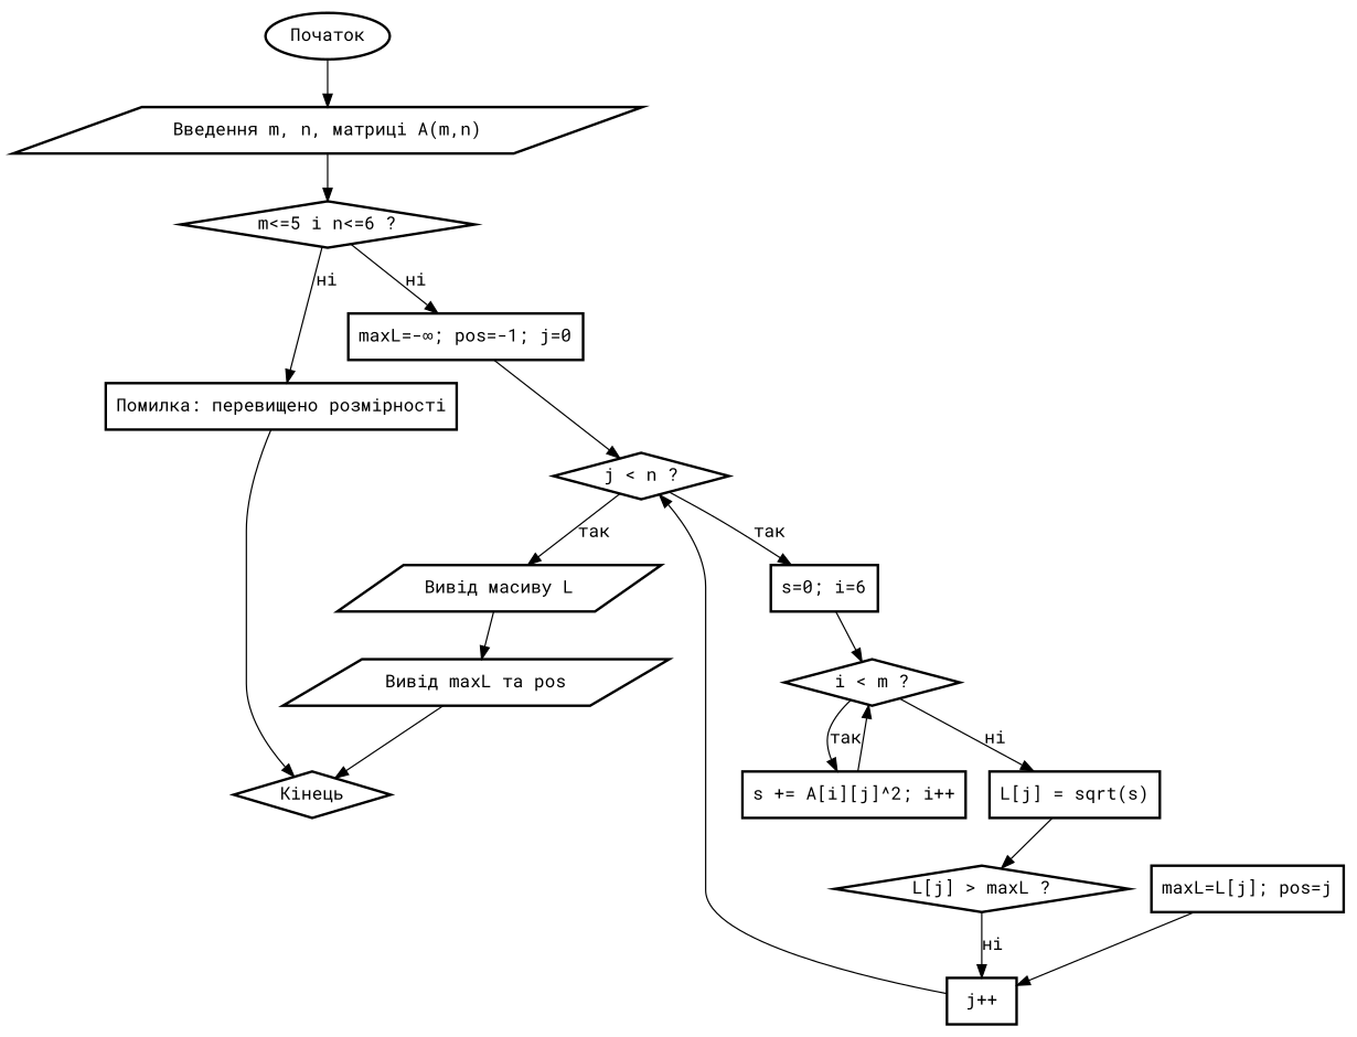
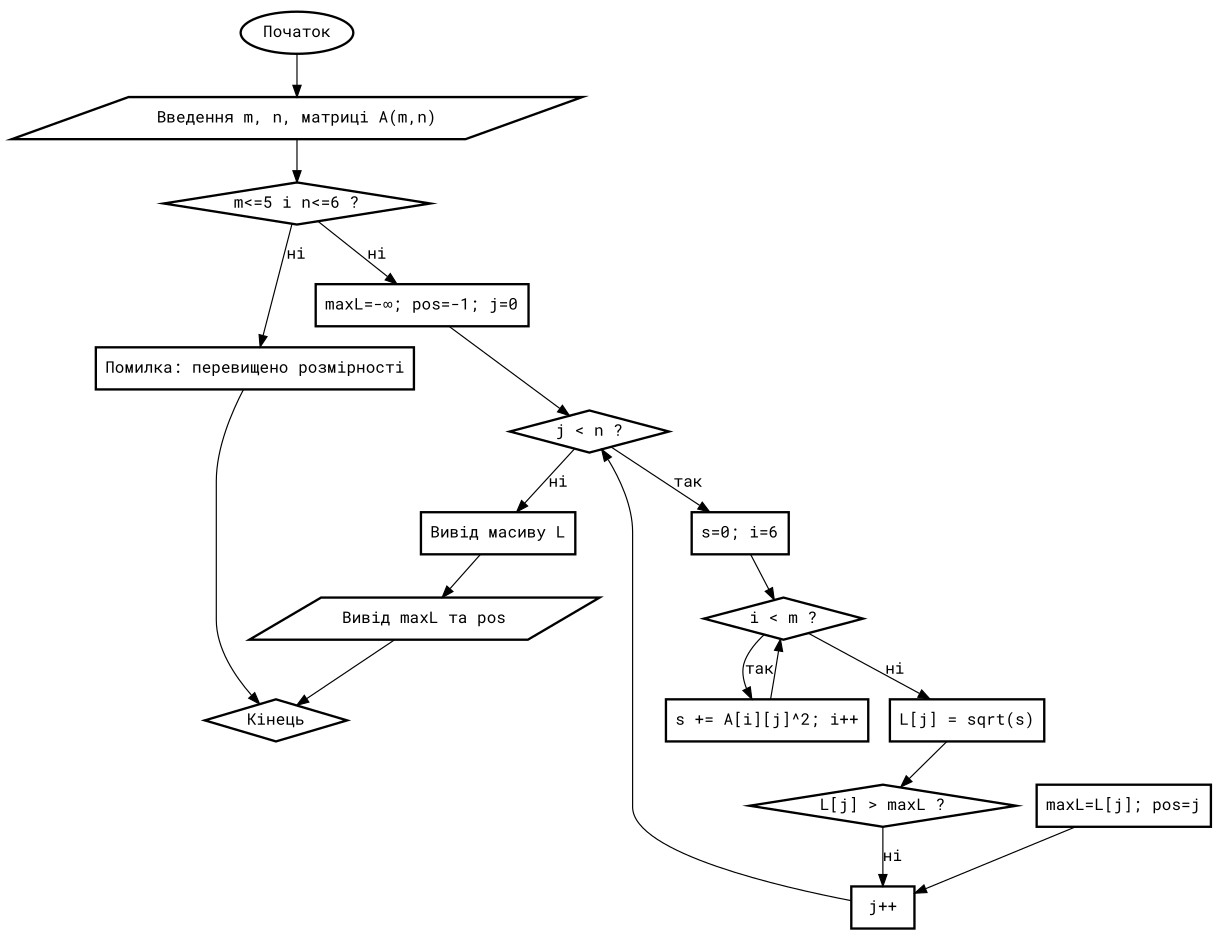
  digraph {
    fontname="Roboto Mono"
    rankdir=TB
    node [fontname="Roboto Mono" shape=rectangle style="solid,bold"]
    edge [fontname="Roboto Mono"]
    n1 [label="Початок" shape=oval]
    n2 [label="Введення m, n, матриці A(m,n)" shape=parallelogram]
    n3 [label="m<=5 і n<=6 ?" shape=diamond]
    n4 [label="Помилка: перевищено розмірності"]
    n5 [label="maxL=-∞; pos=-1; j=0"]
    n6 [label="Кінець" shape=diamond]
    n7 [label="j < n ?" shape=diamond]
    n8 [label="s=0; i=6"]
-   n9 [label="Вивід масиву L" shape=parallelogram]
+   n9 [label="Вивід масиву L" shape=box]
    n10 [label="i < m ?" shape=diamond]
    n11 [label="Вивід maxL та pos" shape=parallelogram]
    n12 [label="s += A[i][j]^2; i++"]
    n13 [label="L[j] = sqrt(s)"]
    n14 [label="L[j] > maxL ?" shape=diamond]
    n15 [label="j++"]
    n16 [label="maxL=L[j]; pos=j"]
    n1 -> n2
    n2 -> n3
    n3 -> n4 [label="ні"]
    n3 -> n5 [label="ні"]
    n4 -> n6
    n5 -> n7
    n7 -> n8 [label="так"]
-   n7 -> n9 [label="так"]
+   n7 -> n9 [label="ні"]
    n8 -> n10
    n9 -> n11
    n10 -> n12 [label="так"]
    n10 -> n13 [label="ні"]
    n11 -> n6
    n12 -> n10
    n13 -> n14
    n14 -> n15 [label="ні"]
    n15 -> n7
    n16 -> n15
  }
